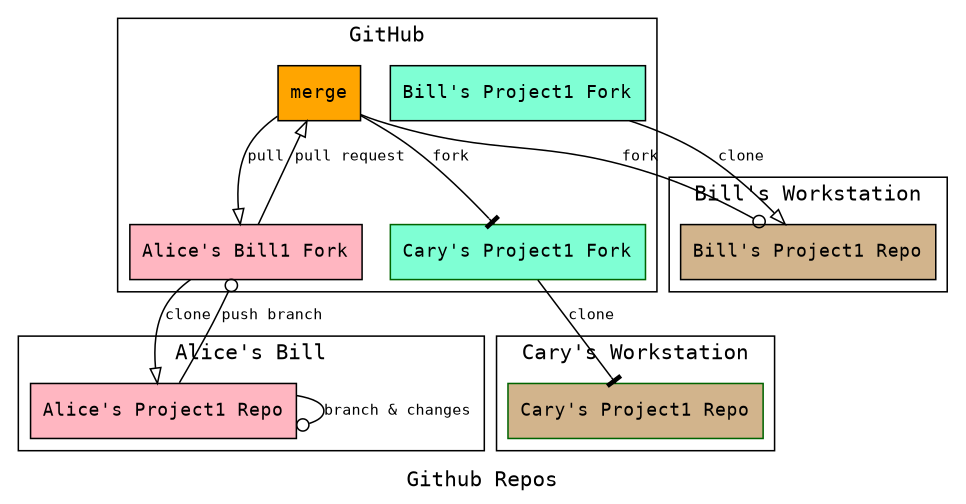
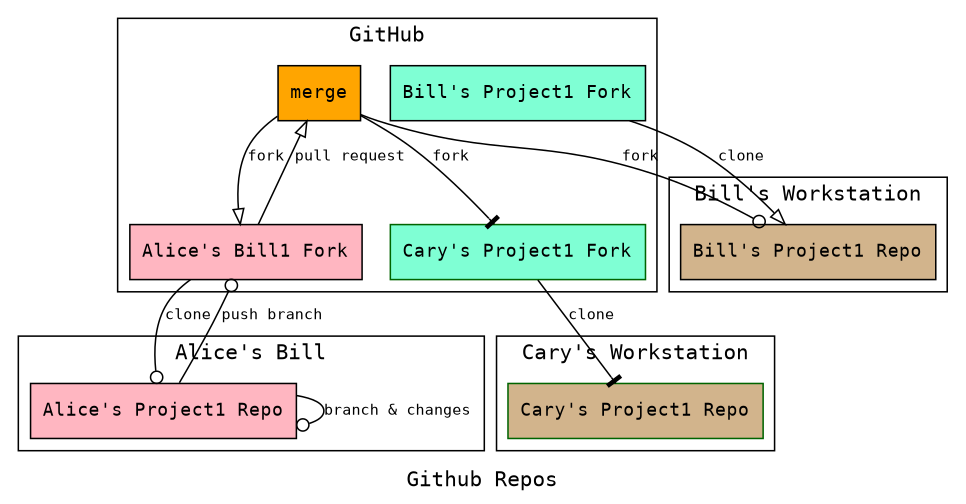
  digraph {
    fontname="DejaVu Sans Mono"
    label="Github Repos"
    node [color=black fillcolor=lightpink fontname="DejaVu Sans Mono" fontsize="12pt" shape=rect style=filled]
    edge [arrowhead=onormal fontname="DejaVu Sans Mono" fontsize="10pt"]
    n1 [fillcolor=orange label=merge]
    n2 [label="Alice's Bill1 Fork"]
    n3 [fillcolor=aquamarine label="Bill's Project1 Fork"]
    n4 [color=darkgreen fillcolor=aquamarine label="Cary's Project1 Fork"]
    n5 [label="Alice's Project1 Repo"]
    n6 [fillcolor=tan label="Bill's Project1 Repo"]
    n7 [color=darkgreen fillcolor=tan label="Cary's Project1 Repo"]
    subgraph cluster_1 {
      label=GitHub
      n1
      n2
      n3
      n4
    }
    subgraph cluster_2 {
      label="Alice's Bill"
      n5
    }
    subgraph cluster_3 {
      label="Bill's Workstation"
      n6
    }
    subgraph cluster_4 {
      label="Cary's Workstation"
      n7
    }
-   n1 -> n2 [label=pull]
+   n1 -> n2 [label=fork]
    n1 -> n4 [arrowhead=tee label=fork]
    n1 -> n6 [arrowhead=odot label=fork]
    n2 -> n1 [label="pull request"]
-   n2 -> n5 [label=clone]
+   n2 -> n5 [arrowhead=odot label=clone]
    n3 -> n6 [label=clone]
    n4 -> n7 [arrowhead=tee label=clone]
    n5 -> n2 [arrowhead=odot label="push branch"]
    n5 -> n5 [arrowhead=odot label="branch & changes"]
  }
